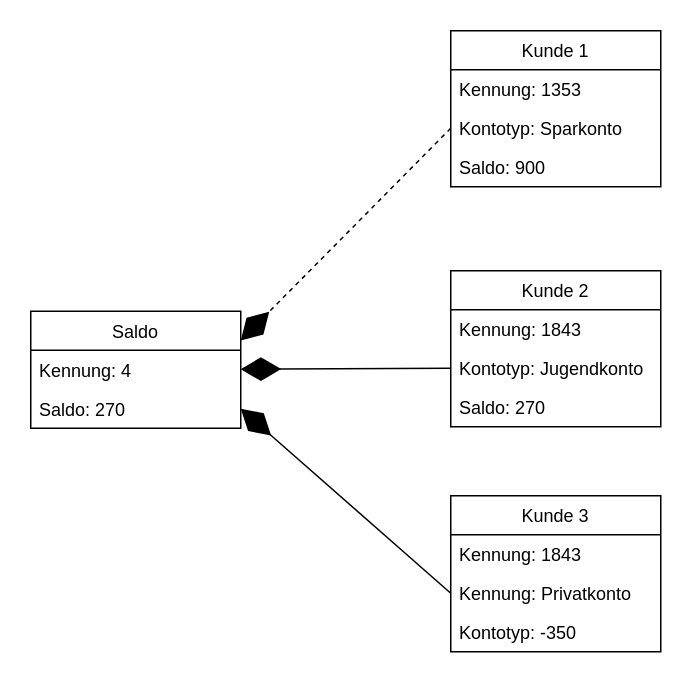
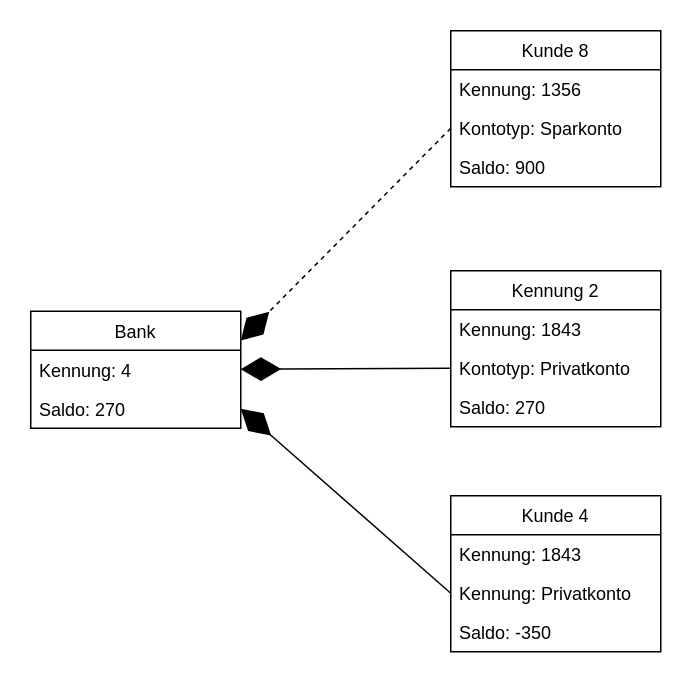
  <mxCell id="0" />
  <mxCell id="1" parent="0" />
- <mxCell id="2" value="Kunde 2" style="swimlane;fontStyle=0;childLayout=stackLayout;horizontal=1;startSize=26;fillColor=none;horizontalStack=0;resizeParent=1;resizeParentMax=0;resizeLast=0;collapsible=1;marginBottom=0;" vertex="1" parent="1"><mxGeometry x="300" y="180" width="140" height="104" as="geometry" /></mxCell>
+ <mxCell id="2" value="Kennung 2" style="swimlane;fontStyle=0;childLayout=stackLayout;horizontal=1;startSize=26;fillColor=none;horizontalStack=0;resizeParent=1;resizeParentMax=0;resizeLast=0;collapsible=1;marginBottom=0;" vertex="1" parent="1"><mxGeometry x="300" y="180" width="140" height="104" as="geometry" /></mxCell>
  <mxCell id="3" value="Kennung: 1843" style="text;strokeColor=none;fillColor=none;align=left;verticalAlign=top;spacingLeft=4;spacingRight=4;overflow=hidden;rotatable=0;points=[[0,0.5],[1,0.5]];portConstraint=eastwest;" vertex="1" parent="2"><mxGeometry y="26" width="140" height="26" as="geometry" /></mxCell>
- <mxCell id="4" value="Kontotyp: Jugendkonto" style="text;strokeColor=none;fillColor=none;align=left;verticalAlign=top;spacingLeft=4;spacingRight=4;overflow=hidden;rotatable=0;points=[[0,0.5],[1,0.5]];portConstraint=eastwest;" vertex="1" parent="2"><mxGeometry y="52" width="140" height="26" as="geometry" /></mxCell>
+ <mxCell id="4" value="Kontotyp: Privatkonto" style="text;strokeColor=none;fillColor=none;align=left;verticalAlign=top;spacingLeft=4;spacingRight=4;overflow=hidden;rotatable=0;points=[[0,0.5],[1,0.5]];portConstraint=eastwest;" vertex="1" parent="2"><mxGeometry y="52" width="140" height="26" as="geometry" /></mxCell>
  <mxCell id="5" value="Saldo: 270" style="text;strokeColor=none;fillColor=none;align=left;verticalAlign=top;spacingLeft=4;spacingRight=4;overflow=hidden;rotatable=0;points=[[0,0.5],[1,0.5]];portConstraint=eastwest;" vertex="1" parent="2"><mxGeometry y="78" width="140" height="26" as="geometry" /></mxCell>
- <mxCell id="6" value="Kunde 1" style="swimlane;fontStyle=0;childLayout=stackLayout;horizontal=1;startSize=26;fillColor=none;horizontalStack=0;resizeParent=1;resizeParentMax=0;resizeLast=0;collapsible=1;marginBottom=0;" vertex="1" parent="1"><mxGeometry x="300" y="20" width="140" height="104" as="geometry" /></mxCell>
- <mxCell id="7" value="Kennung: 1353" style="text;strokeColor=none;fillColor=none;align=left;verticalAlign=top;spacingLeft=4;spacingRight=4;overflow=hidden;rotatable=0;points=[[0,0.5],[1,0.5]];portConstraint=eastwest;" vertex="1" parent="6"><mxGeometry y="26" width="140" height="26" as="geometry" /></mxCell>
+ <mxCell id="6" value="Kunde 8" style="swimlane;fontStyle=0;childLayout=stackLayout;horizontal=1;startSize=26;fillColor=none;horizontalStack=0;resizeParent=1;resizeParentMax=0;resizeLast=0;collapsible=1;marginBottom=0;" vertex="1" parent="1"><mxGeometry x="300" y="20" width="140" height="104" as="geometry" /></mxCell>
+ <mxCell id="7" value="Kennung: 1356" style="text;strokeColor=none;fillColor=none;align=left;verticalAlign=top;spacingLeft=4;spacingRight=4;overflow=hidden;rotatable=0;points=[[0,0.5],[1,0.5]];portConstraint=eastwest;" vertex="1" parent="6"><mxGeometry y="26" width="140" height="26" as="geometry" /></mxCell>
  <mxCell id="8" value="Kontotyp: Sparkonto" style="text;strokeColor=none;fillColor=none;align=left;verticalAlign=top;spacingLeft=4;spacingRight=4;overflow=hidden;rotatable=0;points=[[0,0.5],[1,0.5]];portConstraint=eastwest;" vertex="1" parent="6"><mxGeometry y="52" width="140" height="26" as="geometry" /></mxCell>
  <mxCell id="9" value="Saldo: 900" style="text;strokeColor=none;fillColor=none;align=left;verticalAlign=top;spacingLeft=4;spacingRight=4;overflow=hidden;rotatable=0;points=[[0,0.5],[1,0.5]];portConstraint=eastwest;" vertex="1" parent="6"><mxGeometry y="78" width="140" height="26" as="geometry" /></mxCell>
- <mxCell id="10" value="Kunde 3" style="swimlane;fontStyle=0;childLayout=stackLayout;horizontal=1;startSize=26;fillColor=none;horizontalStack=0;resizeParent=1;resizeParentMax=0;resizeLast=0;collapsible=1;marginBottom=0;" vertex="1" parent="1"><mxGeometry x="300" y="330" width="140" height="104" as="geometry" /></mxCell>
+ <mxCell id="10" value="Kunde 4" style="swimlane;fontStyle=0;childLayout=stackLayout;horizontal=1;startSize=26;fillColor=none;horizontalStack=0;resizeParent=1;resizeParentMax=0;resizeLast=0;collapsible=1;marginBottom=0;" vertex="1" parent="1"><mxGeometry x="300" y="330" width="140" height="104" as="geometry" /></mxCell>
  <mxCell id="11" value="Kennung: 1843" style="text;strokeColor=none;fillColor=none;align=left;verticalAlign=top;spacingLeft=4;spacingRight=4;overflow=hidden;rotatable=0;points=[[0,0.5],[1,0.5]];portConstraint=eastwest;" vertex="1" parent="10"><mxGeometry y="26" width="140" height="26" as="geometry" /></mxCell>
  <mxCell id="12" value="Kennung: Privatkonto" style="text;strokeColor=none;fillColor=none;align=left;verticalAlign=top;spacingLeft=4;spacingRight=4;overflow=hidden;rotatable=0;points=[[0,0.5],[1,0.5]];portConstraint=eastwest;" vertex="1" parent="10"><mxGeometry y="52" width="140" height="26" as="geometry" /></mxCell>
- <mxCell id="13" value="Kontotyp: -350" style="text;strokeColor=none;fillColor=none;align=left;verticalAlign=top;spacingLeft=4;spacingRight=4;overflow=hidden;rotatable=0;points=[[0,0.5],[1,0.5]];portConstraint=eastwest;" vertex="1" parent="10"><mxGeometry y="78" width="140" height="26" as="geometry" /></mxCell>
- <mxCell id="14" value="Saldo" style="swimlane;fontStyle=0;childLayout=stackLayout;horizontal=1;startSize=26;fillColor=none;horizontalStack=0;resizeParent=1;resizeParentMax=0;resizeLast=0;collapsible=1;marginBottom=0;" vertex="1" parent="1"><mxGeometry x="20" y="207" width="140" height="78" as="geometry" /></mxCell>
+ <mxCell id="13" value="Saldo: -350" style="text;strokeColor=none;fillColor=none;align=left;verticalAlign=top;spacingLeft=4;spacingRight=4;overflow=hidden;rotatable=0;points=[[0,0.5],[1,0.5]];portConstraint=eastwest;" vertex="1" parent="10"><mxGeometry y="78" width="140" height="26" as="geometry" /></mxCell>
+ <mxCell id="14" value="Bank" style="swimlane;fontStyle=0;childLayout=stackLayout;horizontal=1;startSize=26;fillColor=none;horizontalStack=0;resizeParent=1;resizeParentMax=0;resizeLast=0;collapsible=1;marginBottom=0;" vertex="1" parent="1"><mxGeometry x="20" y="207" width="140" height="78" as="geometry" /></mxCell>
  <mxCell id="15" value="Kennung: 4" style="text;strokeColor=none;fillColor=none;align=left;verticalAlign=top;spacingLeft=4;spacingRight=4;overflow=hidden;rotatable=0;points=[[0,0.5],[1,0.5]];portConstraint=eastwest;" vertex="1" parent="14"><mxGeometry y="26" width="140" height="26" as="geometry" /></mxCell>
  <mxCell id="16" value="Saldo: 270" style="text;strokeColor=none;fillColor=none;align=left;verticalAlign=top;spacingLeft=4;spacingRight=4;overflow=hidden;rotatable=0;points=[[0,0.5],[1,0.5]];portConstraint=eastwest;" vertex="1" parent="14"><mxGeometry y="52" width="140" height="26" as="geometry" /></mxCell>
  <mxCell id="17" value="" style="endArrow=diamondThin;endFill=1;endSize=24;html=1;rounded=0;entryX=1;entryY=0.5;entryDx=0;entryDy=0;exitX=0;exitY=0.5;exitDx=0;exitDy=0;" edge="1" parent="1" source="12" target="16"><mxGeometry width="160" relative="1" as="geometry"><mxPoint x="300" y="280" as="sourcePoint" /><mxPoint x="460" y="280" as="targetPoint" /></mxGeometry></mxCell>
  <mxCell id="18" value="" style="endArrow=diamondThin;endFill=1;endSize=24;html=1;rounded=0;exitX=0;exitY=0.5;exitDx=0;exitDy=0;" edge="1" parent="1" source="4" target="15"><mxGeometry width="160" relative="1" as="geometry"><mxPoint x="310" y="405" as="sourcePoint" /><mxPoint x="170" y="255" as="targetPoint" /></mxGeometry></mxCell>
  <mxCell id="19" value="" style="endArrow=diamondThin;endFill=1;endSize=24;html=1;rounded=0;entryX=1;entryY=0.25;entryDx=0;entryDy=0;exitX=0;exitY=0.5;exitDx=0;exitDy=0;dashed=1;" edge="1" parent="1" source="8" target="14"><mxGeometry width="160" relative="1" as="geometry"><mxPoint x="310" y="255" as="sourcePoint" /><mxPoint x="170" y="255" as="targetPoint" /></mxGeometry></mxCell>
